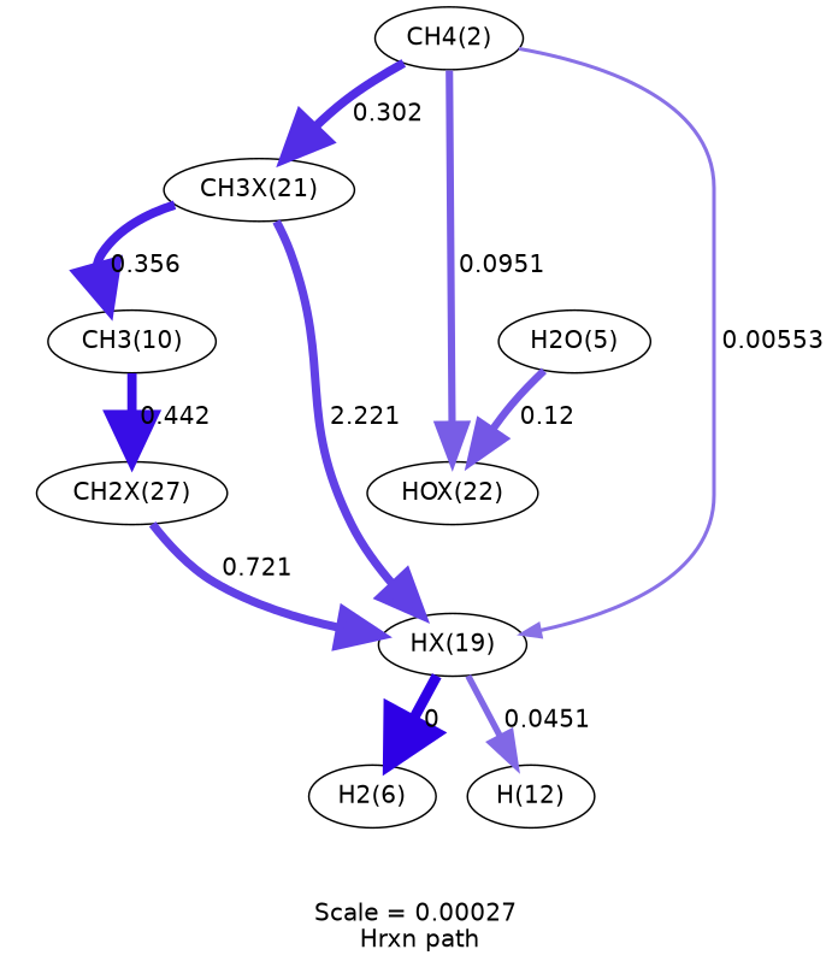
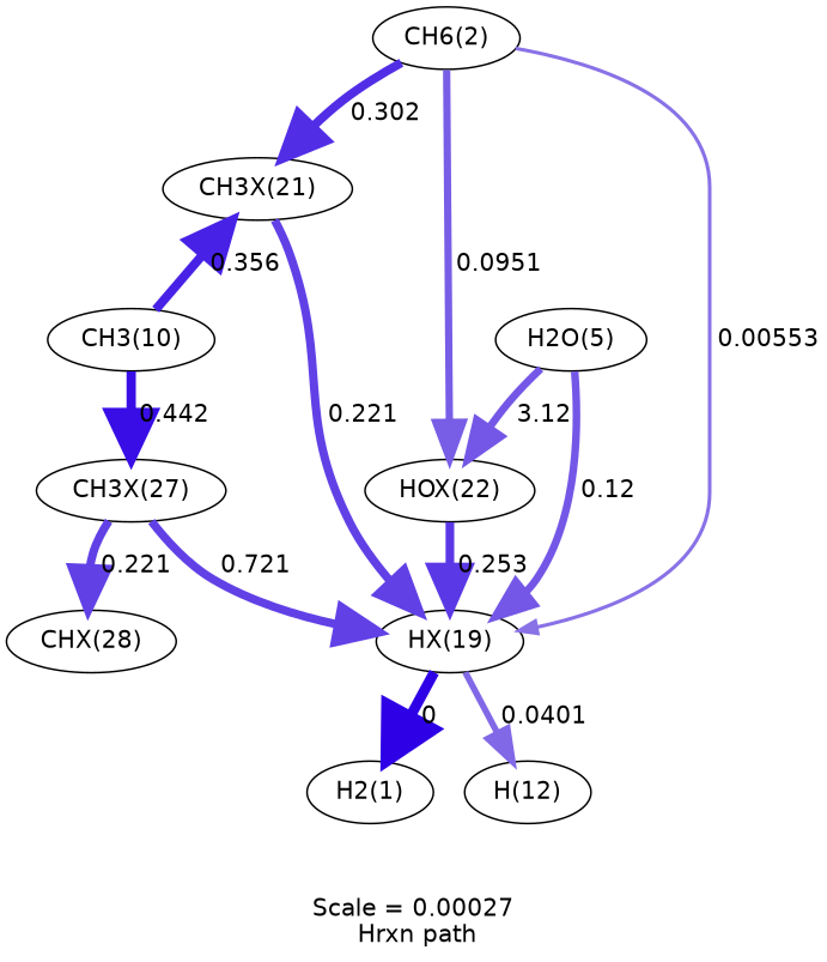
  digraph {
    fontname=Helvetica
    label="Scale = 0.00027\l Hrxn path"
    node [fontname=Helvetica]
    edge [arrowsize=2.43 color="0.7, 0.721, 0.9" fontname=Helvetica penwidth=4.86]
-   n1 [label="CH4(2)"]
+   n1 [label="CH6(2)"]
    n2 [label="HX(19)"]
    n3 [label="HOX(22)"]
    n4 [label="CH3X(21)"]
-   n5 [label="H2(6)"]
+   n5 [label="H2(1)"]
    n6 [label="H(12)"]
-   n7 [label="CH2X(27)"]
+   n7 [label="CH3X(27)"]
+   n8 [label="CHX(28)"]
    n9 [label="H2O(5)"]
    n10 [label="CH3(10)"]
    n1 -> n2 [arrowsize=1.04 color="0.7, 0.506, 0.9" label=" 0.00553" penwidth=2.08]
    n1 -> n3 [arrowsize=2.11 color="0.7, 0.595, 0.9" label=" 0.0951" penwidth=4.22]
    n1 -> n4 [arrowsize=2.55 color="0.7, 0.802, 0.9" label=" 0.302" penwidth=5.1]
    n2 -> n5 [arrowsize=3 color="0.7, 1.5, 0.9" label=" 0" penwidth=6]
-   n2 -> n6 [arrowsize=1.83 color="0.7, 0.545, 0.9" label=" 0.0451" penwidth=3.66]
-   n4 -> n2 [label=" 2.221"]
+   n2 -> n6 [arrowsize=1.83 color="0.7, 0.545, 0.9" label=" 0.0401" penwidth=3.66]
+   n3 -> n2 [arrowsize=2.48 color="0.7, 0.753, 0.9" label=" 0.253" penwidth=4.96]
+   n4 -> n2 [label=" 0.221"]
    n7 -> n2 [label=" 0.721"]
-   n9 -> n3 [arrowsize=2.2 color="0.7, 0.62, 0.9" label=" 0.12" penwidth=4.4]
-   n4 -> n10 [arrowsize=2.61 color="0.7, 0.856, 0.9" label=" 0.356" penwidth=5.22]
+   n7 -> n8 [label=" 0.221"]
+   n9 -> n2 [arrowsize=2.2 color="0.7, 0.62, 0.9" label=" 0.12" penwidth=4.4]
+   n9 -> n3 [arrowsize=2.2 color="0.7, 0.62, 0.9" label=" 3.12" penwidth=4.4]
+   n10 -> n4 [arrowsize=2.61 color="0.7, 0.856, 0.9" label=" 0.356" penwidth=5.22]
    n10 -> n7 [arrowsize=2.69 color="0.7, 0.942, 0.9" label=" 0.442" penwidth=5.38]
  }
